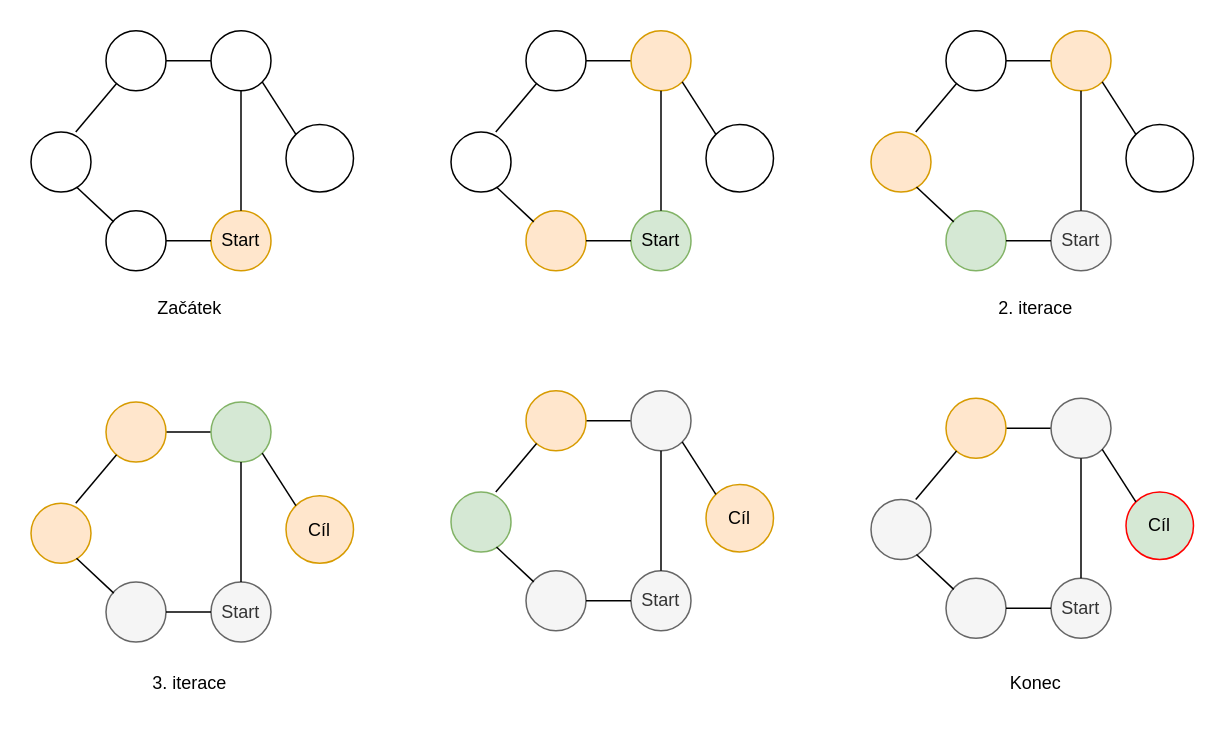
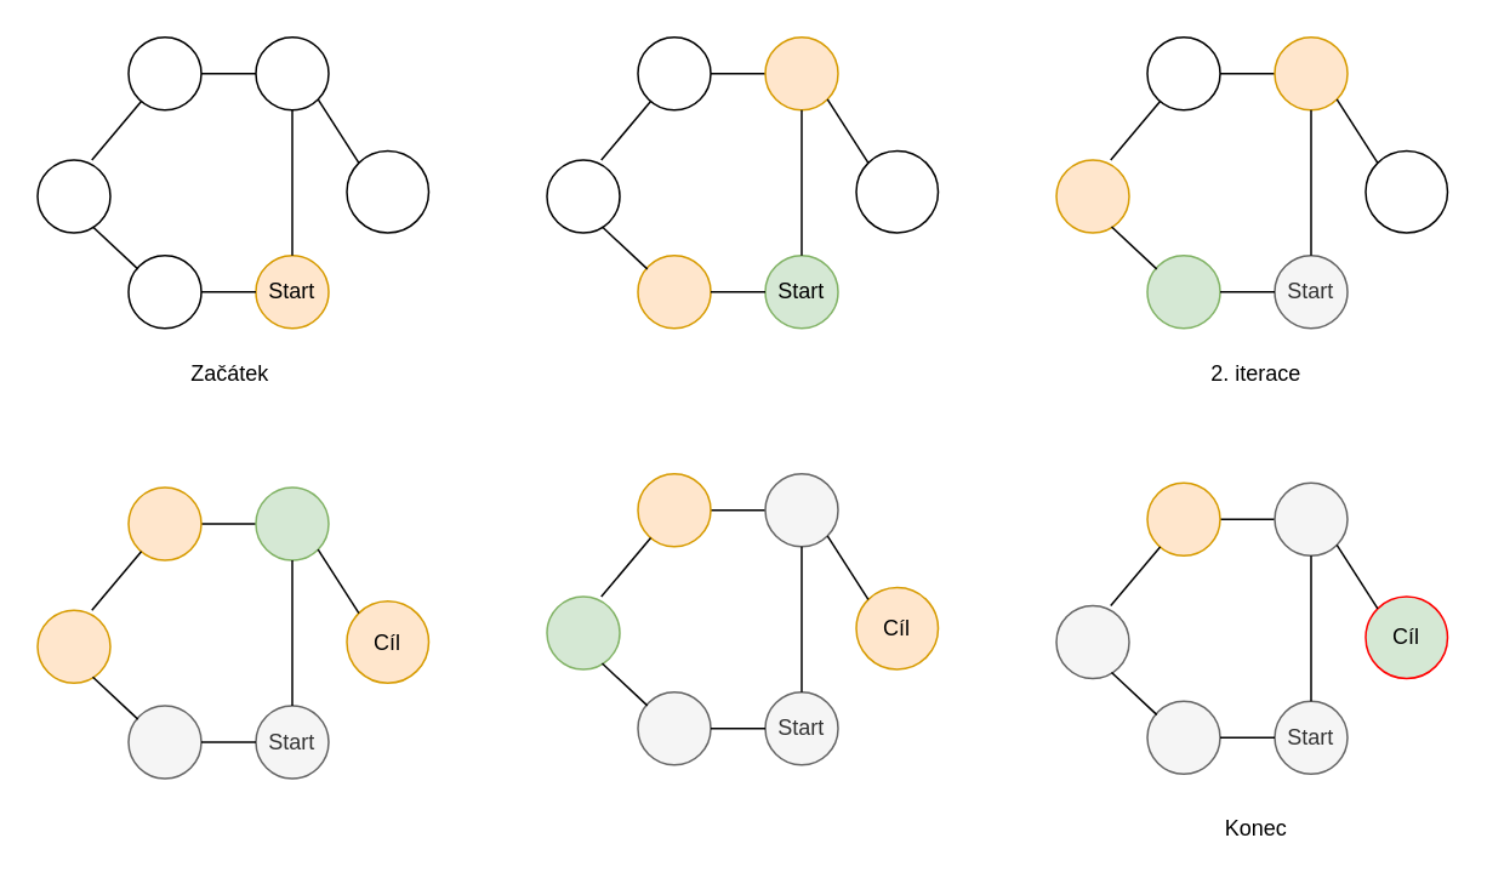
  <mxCell id="0" />
  <mxCell id="1" parent="0" />
  <mxCell id="2" value="Start" style="ellipse;whiteSpace=wrap;html=1;aspect=fixed;fillColor=#d5e8d4;strokeColor=#82b366;" parent="1" vertex="1"><mxGeometry x="420" y="140" width="40" height="40" as="geometry" /></mxCell>
  <mxCell id="3" style="edgeStyle=orthogonalEdgeStyle;rounded=0;orthogonalLoop=1;jettySize=auto;html=1;entryX=0;entryY=0.5;entryDx=0;entryDy=0;endArrow=none;endFill=0;" parent="1" source="4" target="7" edge="1"><mxGeometry relative="1" as="geometry" /></mxCell>
  <mxCell id="4" value="" style="ellipse;whiteSpace=wrap;html=1;aspect=fixed;" parent="1" vertex="1"><mxGeometry x="350" y="20" width="40" height="40" as="geometry" /></mxCell>
  <mxCell id="5" value="" style="ellipse;whiteSpace=wrap;html=1;aspect=fixed;fillColor=#ffe6cc;strokeColor=#d79b00;" parent="1" vertex="1"><mxGeometry x="350" y="140" width="40" height="40" as="geometry" /></mxCell>
  <mxCell id="6" value="" style="ellipse;whiteSpace=wrap;html=1;aspect=fixed;" parent="1" vertex="1"><mxGeometry x="300" y="87.5" width="40" height="40" as="geometry" /></mxCell>
  <mxCell id="7" value="" style="ellipse;whiteSpace=wrap;html=1;aspect=fixed;fillColor=#ffe6cc;strokeColor=#d79b00;" parent="1" vertex="1"><mxGeometry x="420" y="20" width="40" height="40" as="geometry" /></mxCell>
  <mxCell id="8" value="" style="ellipse;whiteSpace=wrap;html=1;aspect=fixed;" parent="1" vertex="1"><mxGeometry x="470" y="82.5" width="45" height="45" as="geometry" /></mxCell>
  <mxCell id="9" value="" style="endArrow=none;html=1;rounded=0;exitX=0;exitY=0.5;exitDx=0;exitDy=0;" parent="1" source="2" target="5" edge="1"><mxGeometry width="50" height="50" relative="1" as="geometry"><mxPoint x="290" y="210" as="sourcePoint" /><mxPoint x="390" y="160" as="targetPoint" /></mxGeometry></mxCell>
  <mxCell id="10" value="" style="endArrow=none;html=1;rounded=0;entryX=0.5;entryY=1;entryDx=0;entryDy=0;exitX=0.5;exitY=0;exitDx=0;exitDy=0;" parent="1" source="2" target="7" edge="1"><mxGeometry width="50" height="50" relative="1" as="geometry"><mxPoint x="340" y="100" as="sourcePoint" /><mxPoint x="410" y="60" as="targetPoint" /></mxGeometry></mxCell>
  <mxCell id="11" value="" style="endArrow=none;html=1;rounded=0;exitX=0.746;exitY=0.001;exitDx=0;exitDy=0;exitPerimeter=0;" parent="1" source="6" target="4" edge="1"><mxGeometry width="50" height="50" relative="1" as="geometry"><mxPoint x="390" y="140" as="sourcePoint" /><mxPoint x="440" y="90" as="targetPoint" /></mxGeometry></mxCell>
  <mxCell id="12" value="" style="endArrow=none;html=1;rounded=0;exitX=0.129;exitY=0.186;exitDx=0;exitDy=0;entryX=0.758;entryY=0.917;entryDx=0;entryDy=0;exitPerimeter=0;entryPerimeter=0;" parent="1" source="5" target="6" edge="1"><mxGeometry width="50" height="50" relative="1" as="geometry"><mxPoint x="410" y="240" as="sourcePoint" /><mxPoint x="460" y="190" as="targetPoint" /></mxGeometry></mxCell>
  <mxCell id="13" value="" style="endArrow=none;html=1;rounded=0;exitX=1;exitY=1;exitDx=0;exitDy=0;entryX=0;entryY=0;entryDx=0;entryDy=0;" parent="1" source="7" target="8" edge="1"><mxGeometry width="50" height="50" relative="1" as="geometry"><mxPoint x="540" y="100" as="sourcePoint" /><mxPoint x="590" y="50" as="targetPoint" /></mxGeometry></mxCell>
  <mxCell id="14" value="Start" style="ellipse;whiteSpace=wrap;html=1;aspect=fixed;fillColor=#f5f5f5;fontColor=#333333;strokeColor=#666666;" parent="1" vertex="1"><mxGeometry x="700" y="140" width="40" height="40" as="geometry" /></mxCell>
  <mxCell id="15" style="edgeStyle=orthogonalEdgeStyle;rounded=0;orthogonalLoop=1;jettySize=auto;html=1;entryX=0;entryY=0.5;entryDx=0;entryDy=0;endArrow=none;endFill=0;" parent="1" source="16" target="19" edge="1"><mxGeometry relative="1" as="geometry" /></mxCell>
  <mxCell id="16" value="" style="ellipse;whiteSpace=wrap;html=1;aspect=fixed;" parent="1" vertex="1"><mxGeometry x="630" y="20" width="40" height="40" as="geometry" /></mxCell>
  <mxCell id="17" value="" style="ellipse;whiteSpace=wrap;html=1;aspect=fixed;fillColor=#d5e8d4;strokeColor=#82b366;" parent="1" vertex="1"><mxGeometry x="630" y="140" width="40" height="40" as="geometry" /></mxCell>
  <mxCell id="18" value="" style="ellipse;whiteSpace=wrap;html=1;aspect=fixed;fillColor=#ffe6cc;strokeColor=#d79b00;" parent="1" vertex="1"><mxGeometry x="580" y="87.5" width="40" height="40" as="geometry" /></mxCell>
  <mxCell id="19" value="" style="ellipse;whiteSpace=wrap;html=1;aspect=fixed;fillColor=#ffe6cc;strokeColor=#d79b00;" parent="1" vertex="1"><mxGeometry x="700" y="20" width="40" height="40" as="geometry" /></mxCell>
  <mxCell id="20" value="" style="ellipse;whiteSpace=wrap;html=1;aspect=fixed;" parent="1" vertex="1"><mxGeometry x="750" y="82.5" width="45" height="45" as="geometry" /></mxCell>
  <mxCell id="21" value="" style="endArrow=none;html=1;rounded=0;exitX=0;exitY=0.5;exitDx=0;exitDy=0;" parent="1" source="14" target="17" edge="1"><mxGeometry width="50" height="50" relative="1" as="geometry"><mxPoint x="570" y="210" as="sourcePoint" /><mxPoint x="670" y="160" as="targetPoint" /></mxGeometry></mxCell>
  <mxCell id="22" value="" style="endArrow=none;html=1;rounded=0;entryX=0.5;entryY=1;entryDx=0;entryDy=0;exitX=0.5;exitY=0;exitDx=0;exitDy=0;" parent="1" source="14" target="19" edge="1"><mxGeometry width="50" height="50" relative="1" as="geometry"><mxPoint x="620" y="100" as="sourcePoint" /><mxPoint x="690" y="60" as="targetPoint" /></mxGeometry></mxCell>
  <mxCell id="23" value="" style="endArrow=none;html=1;rounded=0;exitX=0.746;exitY=0.001;exitDx=0;exitDy=0;exitPerimeter=0;" parent="1" source="18" target="16" edge="1"><mxGeometry width="50" height="50" relative="1" as="geometry"><mxPoint x="670" y="140" as="sourcePoint" /><mxPoint x="720" y="90" as="targetPoint" /></mxGeometry></mxCell>
  <mxCell id="24" value="" style="endArrow=none;html=1;rounded=0;exitX=0.129;exitY=0.186;exitDx=0;exitDy=0;entryX=0.758;entryY=0.917;entryDx=0;entryDy=0;exitPerimeter=0;entryPerimeter=0;" parent="1" source="17" target="18" edge="1"><mxGeometry width="50" height="50" relative="1" as="geometry"><mxPoint x="690" y="240" as="sourcePoint" /><mxPoint x="740" y="190" as="targetPoint" /></mxGeometry></mxCell>
  <mxCell id="25" value="" style="endArrow=none;html=1;rounded=0;exitX=1;exitY=1;exitDx=0;exitDy=0;entryX=0;entryY=0;entryDx=0;entryDy=0;" parent="1" source="19" target="20" edge="1"><mxGeometry width="50" height="50" relative="1" as="geometry"><mxPoint x="820" y="100" as="sourcePoint" /><mxPoint x="870" y="50" as="targetPoint" /></mxGeometry></mxCell>
  <mxCell id="26" value="Start" style="ellipse;whiteSpace=wrap;html=1;aspect=fixed;fillColor=#f5f5f5;fontColor=#333333;strokeColor=#666666;" parent="1" vertex="1"><mxGeometry x="140" y="387.5" width="40" height="40" as="geometry" /></mxCell>
  <mxCell id="27" style="edgeStyle=orthogonalEdgeStyle;rounded=0;orthogonalLoop=1;jettySize=auto;html=1;entryX=0;entryY=0.5;entryDx=0;entryDy=0;endArrow=none;endFill=0;" parent="1" source="28" target="31" edge="1"><mxGeometry relative="1" as="geometry" /></mxCell>
  <mxCell id="28" value="" style="ellipse;whiteSpace=wrap;html=1;aspect=fixed;fillColor=#ffe6cc;strokeColor=#d79b00;" parent="1" vertex="1"><mxGeometry x="70" y="267.5" width="40" height="40" as="geometry" /></mxCell>
  <mxCell id="29" value="" style="ellipse;whiteSpace=wrap;html=1;aspect=fixed;fillColor=#f5f5f5;fontColor=#333333;strokeColor=#666666;" parent="1" vertex="1"><mxGeometry x="70" y="387.5" width="40" height="40" as="geometry" /></mxCell>
  <mxCell id="30" value="" style="ellipse;whiteSpace=wrap;html=1;aspect=fixed;fillColor=#ffe6cc;strokeColor=#d79b00;" parent="1" vertex="1"><mxGeometry x="20" y="335" width="40" height="40" as="geometry" /></mxCell>
  <mxCell id="31" value="" style="ellipse;whiteSpace=wrap;html=1;aspect=fixed;fillColor=#d5e8d4;strokeColor=#82b366;" parent="1" vertex="1"><mxGeometry x="140" y="267.5" width="40" height="40" as="geometry" /></mxCell>
  <mxCell id="32" value="Cíl" style="ellipse;whiteSpace=wrap;html=1;aspect=fixed;fillColor=#ffe6cc;strokeColor=#d79b00;" parent="1" vertex="1"><mxGeometry x="190" y="330" width="45" height="45" as="geometry" /></mxCell>
  <mxCell id="33" value="" style="endArrow=none;html=1;rounded=0;exitX=0;exitY=0.5;exitDx=0;exitDy=0;" parent="1" source="26" target="29" edge="1"><mxGeometry width="50" height="50" relative="1" as="geometry"><mxPoint x="10" y="457.5" as="sourcePoint" /><mxPoint x="110" y="407.5" as="targetPoint" /></mxGeometry></mxCell>
  <mxCell id="34" value="" style="endArrow=none;html=1;rounded=0;entryX=0.5;entryY=1;entryDx=0;entryDy=0;exitX=0.5;exitY=0;exitDx=0;exitDy=0;" parent="1" source="26" target="31" edge="1"><mxGeometry width="50" height="50" relative="1" as="geometry"><mxPoint x="60" y="347.5" as="sourcePoint" /><mxPoint x="130" y="307.5" as="targetPoint" /></mxGeometry></mxCell>
  <mxCell id="35" value="" style="endArrow=none;html=1;rounded=0;exitX=0.746;exitY=0.001;exitDx=0;exitDy=0;exitPerimeter=0;" parent="1" source="30" target="28" edge="1"><mxGeometry width="50" height="50" relative="1" as="geometry"><mxPoint x="110" y="387.5" as="sourcePoint" /><mxPoint x="160" y="337.5" as="targetPoint" /></mxGeometry></mxCell>
  <mxCell id="36" value="" style="endArrow=none;html=1;rounded=0;exitX=0.129;exitY=0.186;exitDx=0;exitDy=0;entryX=0.758;entryY=0.917;entryDx=0;entryDy=0;exitPerimeter=0;entryPerimeter=0;" parent="1" source="29" target="30" edge="1"><mxGeometry width="50" height="50" relative="1" as="geometry"><mxPoint x="130" y="487.5" as="sourcePoint" /><mxPoint x="180" y="437.5" as="targetPoint" /></mxGeometry></mxCell>
  <mxCell id="37" value="" style="endArrow=none;html=1;rounded=0;exitX=1;exitY=1;exitDx=0;exitDy=0;entryX=0;entryY=0;entryDx=0;entryDy=0;" parent="1" source="31" target="32" edge="1"><mxGeometry width="50" height="50" relative="1" as="geometry"><mxPoint x="260" y="347.5" as="sourcePoint" /><mxPoint x="310" y="297.5" as="targetPoint" /></mxGeometry></mxCell>
  <mxCell id="38" value="Start" style="ellipse;whiteSpace=wrap;html=1;aspect=fixed;fillColor=#f5f5f5;fontColor=#333333;strokeColor=#666666;" parent="1" vertex="1"><mxGeometry x="420" y="380" width="40" height="40" as="geometry" /></mxCell>
  <mxCell id="39" style="edgeStyle=orthogonalEdgeStyle;rounded=0;orthogonalLoop=1;jettySize=auto;html=1;entryX=0;entryY=0.5;entryDx=0;entryDy=0;endArrow=none;endFill=0;" parent="1" source="40" target="43" edge="1"><mxGeometry relative="1" as="geometry" /></mxCell>
  <mxCell id="40" value="" style="ellipse;whiteSpace=wrap;html=1;aspect=fixed;fillColor=#ffe6cc;strokeColor=#d79b00;" parent="1" vertex="1"><mxGeometry x="350" y="260" width="40" height="40" as="geometry" /></mxCell>
  <mxCell id="41" value="" style="ellipse;whiteSpace=wrap;html=1;aspect=fixed;fillColor=#f5f5f5;fontColor=#333333;strokeColor=#666666;" parent="1" vertex="1"><mxGeometry x="350" y="380" width="40" height="40" as="geometry" /></mxCell>
  <mxCell id="42" value="" style="ellipse;whiteSpace=wrap;html=1;aspect=fixed;fillColor=#d5e8d4;strokeColor=#82b366;" parent="1" vertex="1"><mxGeometry x="300" y="327.5" width="40" height="40" as="geometry" /></mxCell>
  <mxCell id="43" value="" style="ellipse;whiteSpace=wrap;html=1;aspect=fixed;fillColor=#f5f5f5;fontColor=#333333;strokeColor=#666666;" parent="1" vertex="1"><mxGeometry x="420" y="260" width="40" height="40" as="geometry" /></mxCell>
  <mxCell id="44" value="Cíl" style="ellipse;whiteSpace=wrap;html=1;aspect=fixed;fillColor=#ffe6cc;strokeColor=#d79b00;" parent="1" vertex="1"><mxGeometry x="470" y="322.5" width="45" height="45" as="geometry" /></mxCell>
  <mxCell id="45" value="" style="endArrow=none;html=1;rounded=0;exitX=0;exitY=0.5;exitDx=0;exitDy=0;" parent="1" source="38" target="41" edge="1"><mxGeometry width="50" height="50" relative="1" as="geometry"><mxPoint x="290" y="450" as="sourcePoint" /><mxPoint x="390" y="400" as="targetPoint" /></mxGeometry></mxCell>
  <mxCell id="46" value="" style="endArrow=none;html=1;rounded=0;entryX=0.5;entryY=1;entryDx=0;entryDy=0;exitX=0.5;exitY=0;exitDx=0;exitDy=0;" parent="1" source="38" target="43" edge="1"><mxGeometry width="50" height="50" relative="1" as="geometry"><mxPoint x="340" y="340" as="sourcePoint" /><mxPoint x="410" y="300" as="targetPoint" /></mxGeometry></mxCell>
  <mxCell id="47" value="" style="endArrow=none;html=1;rounded=0;exitX=0.746;exitY=0.001;exitDx=0;exitDy=0;exitPerimeter=0;" parent="1" source="42" target="40" edge="1"><mxGeometry width="50" height="50" relative="1" as="geometry"><mxPoint x="390" y="380" as="sourcePoint" /><mxPoint x="440" y="330" as="targetPoint" /></mxGeometry></mxCell>
  <mxCell id="48" value="" style="endArrow=none;html=1;rounded=0;exitX=0.129;exitY=0.186;exitDx=0;exitDy=0;entryX=0.758;entryY=0.917;entryDx=0;entryDy=0;exitPerimeter=0;entryPerimeter=0;" parent="1" source="41" target="42" edge="1"><mxGeometry width="50" height="50" relative="1" as="geometry"><mxPoint x="410" y="480" as="sourcePoint" /><mxPoint x="460" y="430" as="targetPoint" /></mxGeometry></mxCell>
  <mxCell id="49" value="" style="endArrow=none;html=1;rounded=0;exitX=1;exitY=1;exitDx=0;exitDy=0;entryX=0;entryY=0;entryDx=0;entryDy=0;" parent="1" source="43" target="44" edge="1"><mxGeometry width="50" height="50" relative="1" as="geometry"><mxPoint x="540" y="340" as="sourcePoint" /><mxPoint x="590" y="290" as="targetPoint" /></mxGeometry></mxCell>
  <mxCell id="50" value="Start" style="ellipse;whiteSpace=wrap;html=1;aspect=fixed;fillColor=#f5f5f5;strokeColor=#666666;fontColor=#333333;" parent="1" vertex="1"><mxGeometry x="700" y="385" width="40" height="40" as="geometry" /></mxCell>
  <mxCell id="51" style="edgeStyle=orthogonalEdgeStyle;rounded=0;orthogonalLoop=1;jettySize=auto;html=1;entryX=0;entryY=0.5;entryDx=0;entryDy=0;endArrow=none;endFill=0;" parent="1" source="52" target="55" edge="1"><mxGeometry relative="1" as="geometry" /></mxCell>
  <mxCell id="52" value="" style="ellipse;whiteSpace=wrap;html=1;aspect=fixed;fillColor=#ffe6cc;strokeColor=#d79b00;" parent="1" vertex="1"><mxGeometry x="630" y="265" width="40" height="40" as="geometry" /></mxCell>
  <mxCell id="53" value="" style="ellipse;whiteSpace=wrap;html=1;aspect=fixed;fillColor=#f5f5f5;strokeColor=#666666;fontColor=#333333;" parent="1" vertex="1"><mxGeometry x="630" y="385" width="40" height="40" as="geometry" /></mxCell>
  <mxCell id="54" value="" style="ellipse;whiteSpace=wrap;html=1;aspect=fixed;fillColor=#f5f5f5;strokeColor=#666666;fontColor=#333333;" parent="1" vertex="1"><mxGeometry x="580" y="332.5" width="40" height="40" as="geometry" /></mxCell>
  <mxCell id="55" value="" style="ellipse;whiteSpace=wrap;html=1;aspect=fixed;fillColor=#f5f5f5;strokeColor=#666666;fontColor=#333333;" parent="1" vertex="1"><mxGeometry x="700" y="265" width="40" height="40" as="geometry" /></mxCell>
  <mxCell id="56" value="Cíl" style="ellipse;whiteSpace=wrap;html=1;aspect=fixed;fillColor=#d5e8d4;strokeColor=#ff0000;" parent="1" vertex="1"><mxGeometry x="750" y="327.5" width="45" height="45" as="geometry" /></mxCell>
  <mxCell id="57" value="" style="endArrow=none;html=1;rounded=0;exitX=0;exitY=0.5;exitDx=0;exitDy=0;" parent="1" source="50" target="53" edge="1"><mxGeometry width="50" height="50" relative="1" as="geometry"><mxPoint x="570" y="455" as="sourcePoint" /><mxPoint x="670" y="405" as="targetPoint" /></mxGeometry></mxCell>
  <mxCell id="58" value="" style="endArrow=none;html=1;rounded=0;entryX=0.5;entryY=1;entryDx=0;entryDy=0;exitX=0.5;exitY=0;exitDx=0;exitDy=0;" parent="1" source="50" target="55" edge="1"><mxGeometry width="50" height="50" relative="1" as="geometry"><mxPoint x="620" y="345" as="sourcePoint" /><mxPoint x="690" y="305" as="targetPoint" /></mxGeometry></mxCell>
  <mxCell id="59" value="" style="endArrow=none;html=1;rounded=0;exitX=0.746;exitY=0.001;exitDx=0;exitDy=0;exitPerimeter=0;" parent="1" source="54" target="52" edge="1"><mxGeometry width="50" height="50" relative="1" as="geometry"><mxPoint x="670" y="385" as="sourcePoint" /><mxPoint x="720" y="335" as="targetPoint" /></mxGeometry></mxCell>
  <mxCell id="60" value="" style="endArrow=none;html=1;rounded=0;exitX=0.129;exitY=0.186;exitDx=0;exitDy=0;entryX=0.758;entryY=0.917;entryDx=0;entryDy=0;exitPerimeter=0;entryPerimeter=0;" parent="1" source="53" target="54" edge="1"><mxGeometry width="50" height="50" relative="1" as="geometry"><mxPoint x="690" y="485" as="sourcePoint" /><mxPoint x="740" y="435" as="targetPoint" /></mxGeometry></mxCell>
  <mxCell id="61" value="" style="endArrow=none;html=1;rounded=0;exitX=1;exitY=1;exitDx=0;exitDy=0;entryX=0;entryY=0;entryDx=0;entryDy=0;" parent="1" source="55" target="56" edge="1"><mxGeometry width="50" height="50" relative="1" as="geometry"><mxPoint x="820" y="345" as="sourcePoint" /><mxPoint x="870" y="295" as="targetPoint" /></mxGeometry></mxCell>
  <mxCell id="62" value="Start" style="ellipse;whiteSpace=wrap;html=1;aspect=fixed;fillColor=#ffe6cc;strokeColor=#d79b00;" parent="1" vertex="1"><mxGeometry x="140" y="140" width="40" height="40" as="geometry" /></mxCell>
  <mxCell id="63" style="edgeStyle=orthogonalEdgeStyle;rounded=0;orthogonalLoop=1;jettySize=auto;html=1;entryX=0;entryY=0.5;entryDx=0;entryDy=0;endArrow=none;endFill=0;" parent="1" source="64" target="67" edge="1"><mxGeometry relative="1" as="geometry" /></mxCell>
  <mxCell id="64" value="" style="ellipse;whiteSpace=wrap;html=1;aspect=fixed;" parent="1" vertex="1"><mxGeometry x="70" y="20" width="40" height="40" as="geometry" /></mxCell>
  <mxCell id="65" value="" style="ellipse;whiteSpace=wrap;html=1;aspect=fixed;" parent="1" vertex="1"><mxGeometry x="70" y="140" width="40" height="40" as="geometry" /></mxCell>
  <mxCell id="66" value="" style="ellipse;whiteSpace=wrap;html=1;aspect=fixed;" parent="1" vertex="1"><mxGeometry x="20" y="87.5" width="40" height="40" as="geometry" /></mxCell>
  <mxCell id="67" value="" style="ellipse;whiteSpace=wrap;html=1;aspect=fixed;" parent="1" vertex="1"><mxGeometry x="140" y="20" width="40" height="40" as="geometry" /></mxCell>
  <mxCell id="68" value="" style="ellipse;whiteSpace=wrap;html=1;aspect=fixed;" parent="1" vertex="1"><mxGeometry x="190" y="82.5" width="45" height="45" as="geometry" /></mxCell>
  <mxCell id="69" value="" style="endArrow=none;html=1;rounded=0;exitX=0;exitY=0.5;exitDx=0;exitDy=0;" parent="1" source="62" target="65" edge="1"><mxGeometry width="50" height="50" relative="1" as="geometry"><mxPoint x="10" y="210" as="sourcePoint" /><mxPoint x="110" y="160" as="targetPoint" /></mxGeometry></mxCell>
  <mxCell id="70" value="" style="endArrow=none;html=1;rounded=0;entryX=0.5;entryY=1;entryDx=0;entryDy=0;exitX=0.5;exitY=0;exitDx=0;exitDy=0;" parent="1" source="62" target="67" edge="1"><mxGeometry width="50" height="50" relative="1" as="geometry"><mxPoint x="60" y="100" as="sourcePoint" /><mxPoint x="130" y="60" as="targetPoint" /></mxGeometry></mxCell>
  <mxCell id="71" value="" style="endArrow=none;html=1;rounded=0;exitX=0.746;exitY=0.001;exitDx=0;exitDy=0;exitPerimeter=0;" parent="1" source="66" target="64" edge="1"><mxGeometry width="50" height="50" relative="1" as="geometry"><mxPoint x="110" y="140" as="sourcePoint" /><mxPoint x="160" y="90" as="targetPoint" /></mxGeometry></mxCell>
  <mxCell id="72" value="" style="endArrow=none;html=1;rounded=0;exitX=0.129;exitY=0.186;exitDx=0;exitDy=0;entryX=0.758;entryY=0.917;entryDx=0;entryDy=0;exitPerimeter=0;entryPerimeter=0;" parent="1" source="65" target="66" edge="1"><mxGeometry width="50" height="50" relative="1" as="geometry"><mxPoint x="130" y="240" as="sourcePoint" /><mxPoint x="180" y="190" as="targetPoint" /></mxGeometry></mxCell>
  <mxCell id="73" value="" style="endArrow=none;html=1;rounded=0;exitX=1;exitY=1;exitDx=0;exitDy=0;entryX=0;entryY=0;entryDx=0;entryDy=0;" parent="1" source="67" target="68" edge="1"><mxGeometry width="50" height="50" relative="1" as="geometry"><mxPoint x="260" y="100" as="sourcePoint" /><mxPoint x="310" y="50" as="targetPoint" /></mxGeometry></mxCell>
  <mxCell id="74" value="Začátek" style="text;html=1;strokeColor=none;fillColor=none;align=center;verticalAlign=middle;whiteSpace=wrap;rounded=0;" parent="1" vertex="1"><mxGeometry x="96" y="190" width="60" height="30" as="geometry" /></mxCell>
  <mxCell id="75" value="2. iterace" style="text;html=1;strokeColor=none;fillColor=none;align=center;verticalAlign=middle;whiteSpace=wrap;rounded=0;" parent="1" vertex="1"><mxGeometry x="660" y="190" width="60" height="30" as="geometry" /></mxCell>
- <mxCell id="76" value="3. iterace" style="text;html=1;strokeColor=none;fillColor=none;align=center;verticalAlign=middle;whiteSpace=wrap;rounded=0;" parent="1" vertex="1"><mxGeometry x="96" y="440" width="60" height="30" as="geometry" /></mxCell>
  <mxCell id="77" value="Konec" style="text;html=1;strokeColor=none;fillColor=none;align=center;verticalAlign=middle;whiteSpace=wrap;rounded=0;" parent="1" vertex="1"><mxGeometry x="660" y="440" width="60" height="30" as="geometry" /></mxCell>
